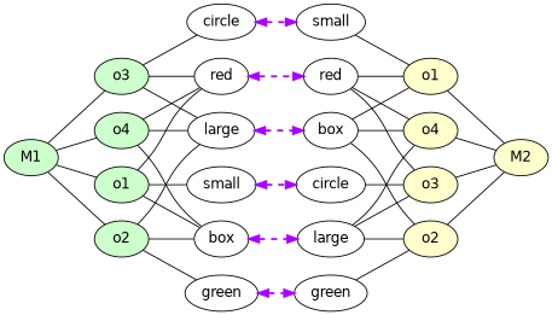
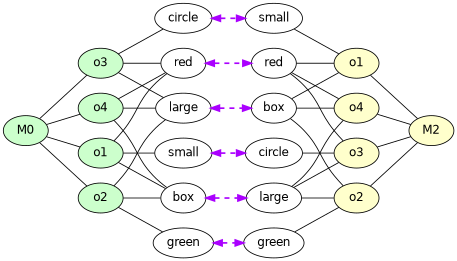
  strict digraph {
    rankdir=LR
    node [fontname=Helvetica shape=oval]
    edge [constraint=true dir=none]
-   M1 [fillcolor="#CCFFCC" height=0.5 style=filled width=0.75]
+   M1 [fillcolor="#CCFFCC" height=0.5 style=filled width=0.75 label=M0]
    n2 [fillcolor="#CCFFCC" height=0.5 label=o1 style=filled width=0.75]
    n3 [fillcolor="#CCFFCC" height=0.5 label=o2 style=filled width=0.75]
    n4 [fillcolor="#CCFFCC" height=0.5 label=o3 style=filled width=0.75]
    n5 [fillcolor="#CCFFCC" height=0.5 label=o4 style=filled width=0.75]
    n6 [height=0.5 label=red width=0.75]
    n7 [height=0.5 label=box width=0.75]
    n8 [height=0.5 label=small width=0.88464]
    n9 [height=0.5 label=green width=0.93881]
    n10 [height=0.5 label=large width=0.86659]
    n11 [height=0.5 label=circle width=0.88464]
    M2 [fillcolor="#FFFFCC" height=0.5 style=filled width=0.75]
    n13 [height=0.5 label=red width=0.75]
    n14 [height=0.5 label=large width=0.86659]
    n15 [height=0.5 label=circle width=0.88464]
    n16 [fillcolor="#FFFFCC" height=0.5 label=o1 style=filled width=0.75]
    n17 [fillcolor="#FFFFCC" height=0.5 label=o3 style=filled width=0.75]
    n18 [fillcolor="#FFFFCC" height=0.5 label=o4 style=filled width=0.75]
    n19 [fillcolor="#FFFFCC" height=0.5 label=o2 style=filled width=0.75]
    n20 [height=0.5 label=box width=0.75]
    n21 [height=0.5 label=small width=0.88464]
    n22 [height=0.5 label=green width=0.93881]
    M1 -> n2 [penwidth=1]
    M1 -> n3 [penwidth=1]
    M1 -> n4 [penwidth=1]
    M1 -> n5 [penwidth=1]
    n2 -> n6
    n2 -> n7
    n2 -> n8
    n3 -> n7
    n3 -> n9
    n3 -> n10
    n4 -> n6
    n4 -> n10
    n4 -> n11
    n5 -> n6
    n5 -> n7
    n5 -> n10
    n6 -> n13 [color="#AA00FF" dir=both penwidth=2 style=dashed]
    n7 -> n14 [color="#AA00FF" dir=both penwidth=2 style=dashed]
    n8 -> n15 [color="#AA00FF" dir=both penwidth=2 style=dashed]
    n9 -> n22 [color="#AA00FF" dir=both penwidth=2 style=dashed]
    n10 -> n20 [color="#AA00FF" dir=both penwidth=2 style=dashed]
    n11 -> n21 [color="#AA00FF" dir=both penwidth=2 style=dashed]
    n13 -> n16
    n13 -> n17
    n13 -> n18
    n14 -> n17
    n14 -> n18
    n14 -> n19
    n15 -> n17
    n16 -> M2 [penwidth=1]
    n17 -> M2 [penwidth=1]
    n18 -> M2 [penwidth=1]
    n19 -> M2 [penwidth=1]
    n20 -> n16
    n20 -> n18
    n20 -> n19
    n21 -> n16
    n22 -> n19
  }
